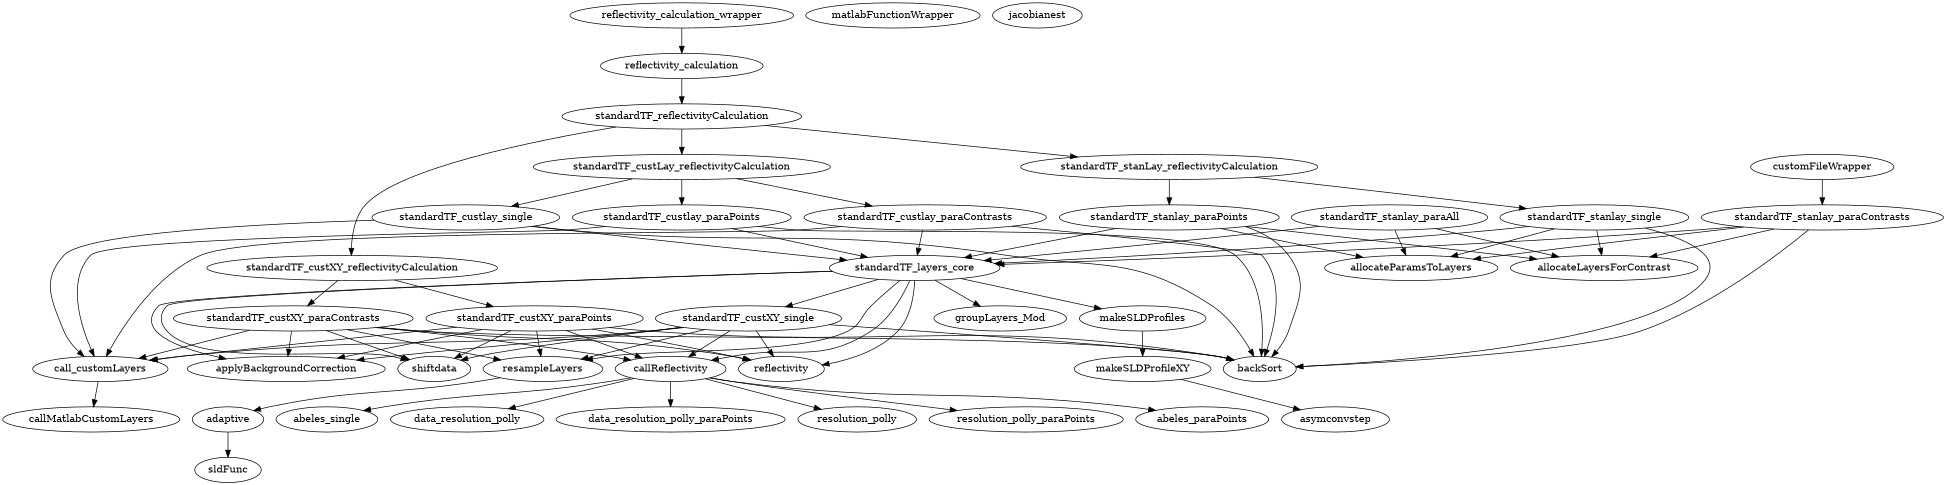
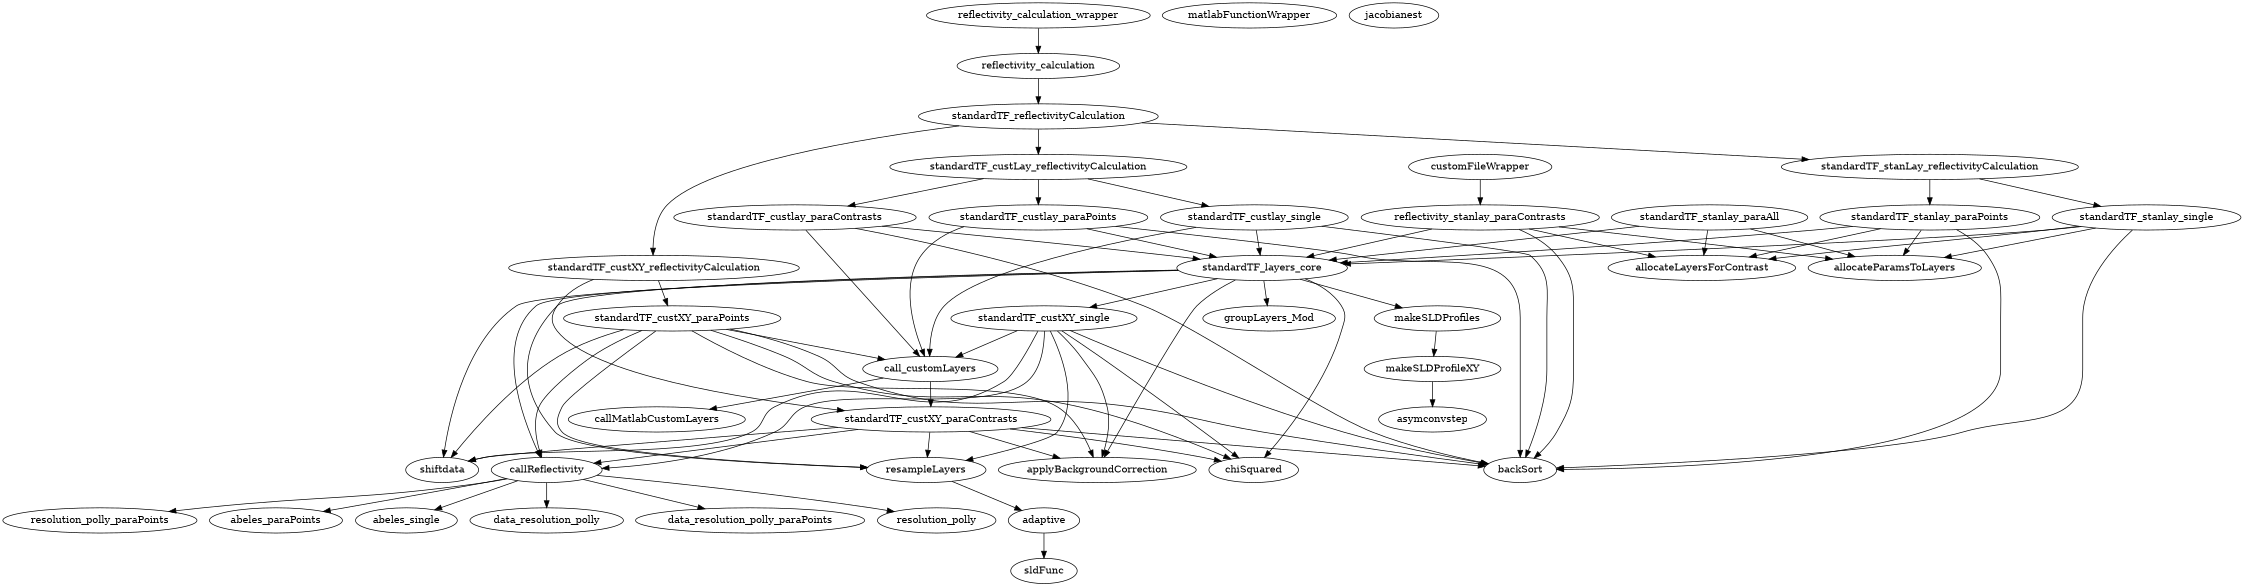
  digraph {
    callReflectivity
    data_resolution_polly
    data_resolution_polly_paraPoints
    resolution_polly
    resolution_polly_paraPoints
    abeles_paraPoints
    abeles_single
    makeSLDProfileXY
    asymconvstep
    makeSLDProfiles
    adaptive
    sldFunc
    resampleLayers
    reflectivity_calculation
    standardTF_reflectivityCalculation
    standardTF_custLay_reflectivityCalculation
    standardTF_custXY_reflectivityCalculation
    standardTF_stanLay_reflectivityCalculation
    standardTF_custlay_paraContrasts
    standardTF_custlay_paraPoints
    standardTF_custlay_single
    standardTF_custXY_paraContrasts
    standardTF_custXY_paraPoints
    standardTF_stanlay_paraPoints
    standardTF_stanlay_single
    reflectivity_calculation_wrapper
    call_customLayers
    callMatlabCustomLayers
    backSort
    standardTF_layers_core
    applyBackgroundCorrection
-   chiSquared [label=reflectivity]
+   chiSquared
    shiftdata
    groupLayers_Mod
    standardTF_custXY_single
-   standardTF_stanlay_paraContrasts
+   standardTF_stanlay_paraContrasts [label=reflectivity_stanlay_paraContrasts]
    allocateLayersForContrast
    allocateParamsToLayers
    standardTF_stanlay_paraAll
    matlabFunctionWrapper
    jacobianest
    customFileWrapper
    callReflectivity -> data_resolution_polly
    callReflectivity -> data_resolution_polly_paraPoints
    callReflectivity -> resolution_polly
    callReflectivity -> resolution_polly_paraPoints
    callReflectivity -> abeles_paraPoints
    callReflectivity -> abeles_single
    makeSLDProfileXY -> asymconvstep
    makeSLDProfiles -> makeSLDProfileXY
    adaptive -> sldFunc
    resampleLayers -> adaptive
    reflectivity_calculation -> standardTF_reflectivityCalculation
    standardTF_reflectivityCalculation -> standardTF_custLay_reflectivityCalculation
    standardTF_reflectivityCalculation -> standardTF_custXY_reflectivityCalculation
    standardTF_reflectivityCalculation -> standardTF_stanLay_reflectivityCalculation
    standardTF_custLay_reflectivityCalculation -> standardTF_custlay_paraContrasts
    standardTF_custLay_reflectivityCalculation -> standardTF_custlay_paraPoints
    standardTF_custLay_reflectivityCalculation -> standardTF_custlay_single
    standardTF_custXY_reflectivityCalculation -> standardTF_custXY_paraContrasts
    standardTF_custXY_reflectivityCalculation -> standardTF_custXY_paraPoints
    standardTF_stanLay_reflectivityCalculation -> standardTF_stanlay_paraPoints
    standardTF_stanLay_reflectivityCalculation -> standardTF_stanlay_single
    standardTF_custlay_paraContrasts -> call_customLayers
    standardTF_custlay_paraContrasts -> backSort
    standardTF_custlay_paraContrasts -> standardTF_layers_core
    standardTF_custlay_paraPoints -> call_customLayers
    standardTF_custlay_paraPoints -> backSort
    standardTF_custlay_paraPoints -> standardTF_layers_core
    standardTF_custlay_single -> call_customLayers
    standardTF_custlay_single -> backSort
    standardTF_custlay_single -> standardTF_layers_core
    standardTF_custXY_paraContrasts -> callReflectivity
    standardTF_custXY_paraContrasts -> resampleLayers
-   standardTF_custXY_paraContrasts -> call_customLayers
+   call_customLayers -> standardTF_custXY_paraContrasts
    standardTF_custXY_paraContrasts -> backSort
    standardTF_custXY_paraContrasts -> applyBackgroundCorrection
    standardTF_custXY_paraContrasts -> chiSquared
    standardTF_custXY_paraContrasts -> shiftdata
    standardTF_custXY_paraPoints -> callReflectivity
    standardTF_custXY_paraPoints -> resampleLayers
    standardTF_custXY_paraPoints -> call_customLayers
    standardTF_custXY_paraPoints -> backSort
    standardTF_custXY_paraPoints -> applyBackgroundCorrection
    standardTF_custXY_paraPoints -> chiSquared
    standardTF_custXY_paraPoints -> shiftdata
    standardTF_stanlay_paraPoints -> backSort
    standardTF_stanlay_paraPoints -> standardTF_layers_core
    standardTF_stanlay_paraPoints -> allocateLayersForContrast
    standardTF_stanlay_paraPoints -> allocateParamsToLayers
    standardTF_stanlay_single -> backSort
    standardTF_stanlay_single -> standardTF_layers_core
    standardTF_stanlay_single -> allocateLayersForContrast
    standardTF_stanlay_single -> allocateParamsToLayers
    reflectivity_calculation_wrapper -> reflectivity_calculation
    call_customLayers -> callMatlabCustomLayers
    standardTF_layers_core -> callReflectivity
    standardTF_layers_core -> makeSLDProfiles
    standardTF_layers_core -> resampleLayers
    standardTF_layers_core -> applyBackgroundCorrection
    standardTF_layers_core -> chiSquared
    standardTF_layers_core -> shiftdata
    standardTF_layers_core -> groupLayers_Mod
    standardTF_layers_core -> standardTF_custXY_single
    standardTF_custXY_single -> callReflectivity
    standardTF_custXY_single -> resampleLayers
    standardTF_custXY_single -> call_customLayers
    standardTF_custXY_single -> backSort
    standardTF_custXY_single -> applyBackgroundCorrection
    standardTF_custXY_single -> chiSquared
    standardTF_custXY_single -> shiftdata
    standardTF_stanlay_paraContrasts -> backSort
    standardTF_stanlay_paraContrasts -> standardTF_layers_core
    standardTF_stanlay_paraContrasts -> allocateLayersForContrast
    standardTF_stanlay_paraContrasts -> allocateParamsToLayers
    standardTF_stanlay_paraAll -> standardTF_layers_core
    standardTF_stanlay_paraAll -> allocateLayersForContrast
    standardTF_stanlay_paraAll -> allocateParamsToLayers
    customFileWrapper -> standardTF_stanlay_paraContrasts
  }
